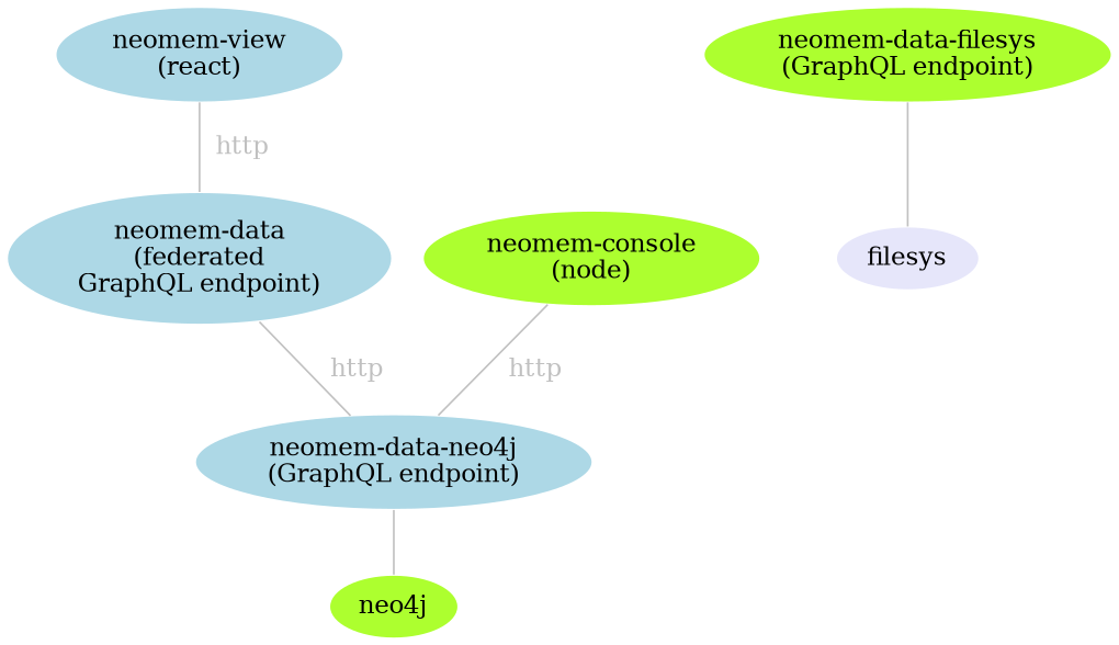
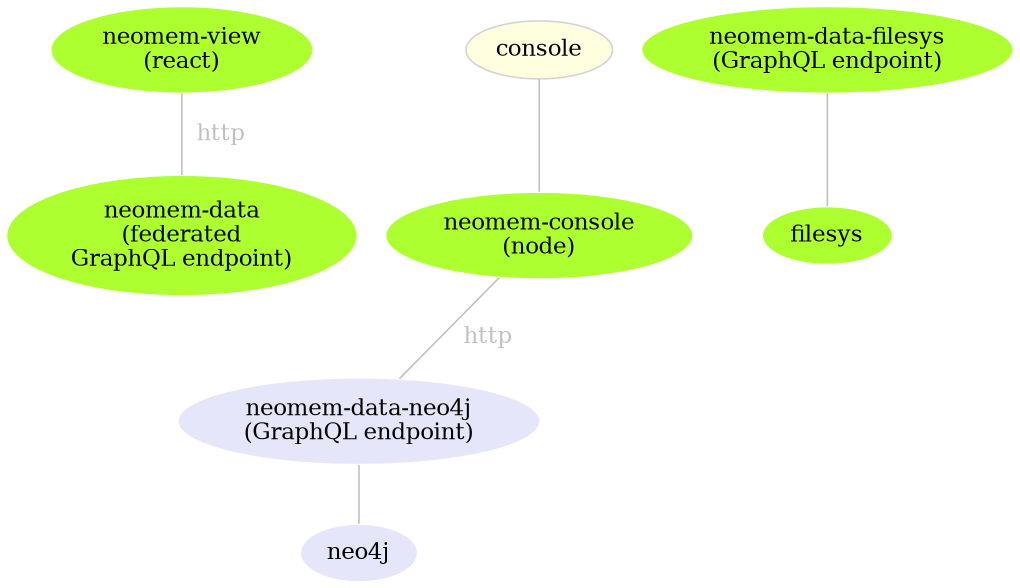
  graph {
    node [color=white fillcolor=greenyellow style=filled]
    edge [color=gray fontcolor=gray]
-   n1 [fillcolor=lightblue label="neomem-view\n(react)"]
-   n2 [fillcolor=lightblue label="neomem-data\n(federated\nGraphQL endpoint)"]
+   n1 [label="neomem-view\n(react)"]
+   n2 [label="neomem-data\n(federated\nGraphQL endpoint)"]
+   console [color=lightgray fillcolor=lightyellow]
    n4 [label="neomem-console\n(node)"]
-   n5 [fillcolor=lightblue label="neomem-data-neo4j\n(GraphQL endpoint)"]
-   neo4j
+   n5 [fillcolor=lavender label="neomem-data-neo4j\n(GraphQL endpoint)"]
+   neo4j [fillcolor=lavender]
    n7 [label="neomem-data-filesys\n(GraphQL endpoint)"]
-   filesys [fillcolor=lavender]
+   filesys
    n1 -- n2 [label="  http"]
-   n2 -- n5 [label="  http"]
+   console -- n4
    n4 -- n5 [label="  http"]
    n5 -- neo4j
    n7 -- filesys
  }
